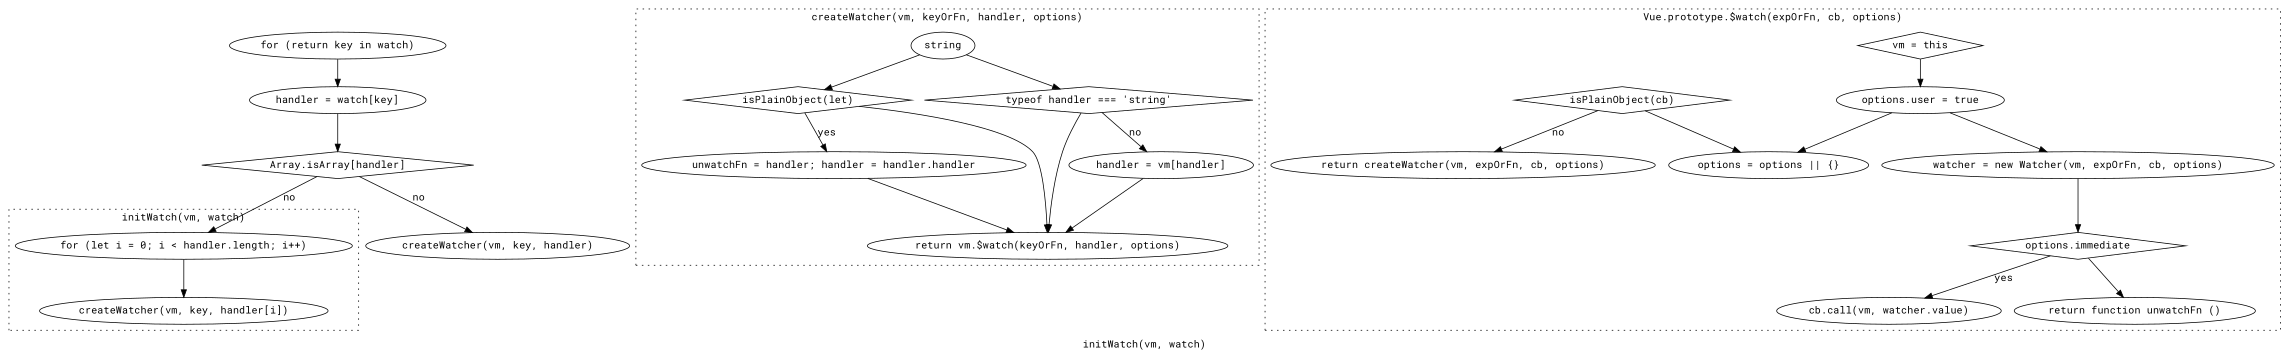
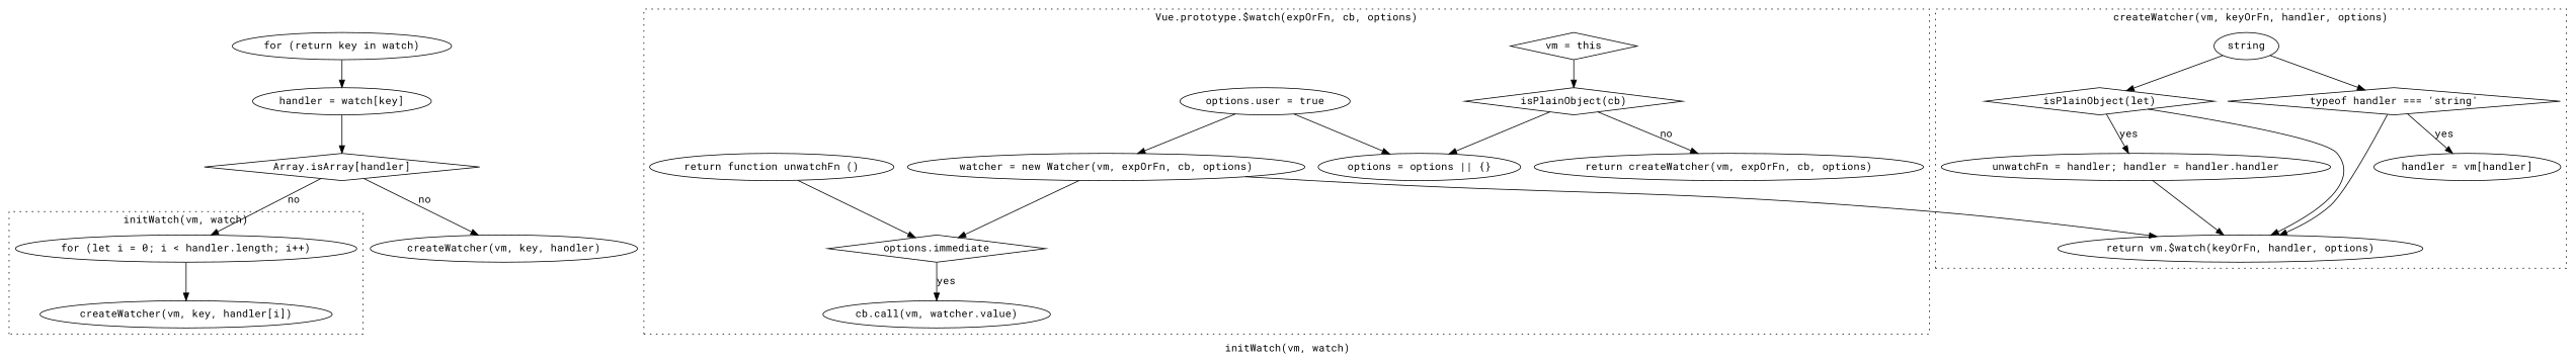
  digraph {
    fontname="Roboto Mono"
    label="initWatch(vm, watch)"
    node [fontname="Roboto Mono"]
    edge [fontname="Roboto Mono"]
    n1 [label="for (let i = 0; i < handler.length; i++)"]
    n2 [label="createWatcher(vm, key, handler[i])"]
    n3 [label="isPlainObject(let)" shape=diamond]
    n4 [label="unwatchFn = handler; handler = handler.handler"]
    n5 [label="return vm.$watch(keyOrFn, handler, options)"]
    n6 [label=string]
    n7 [label="typeof handler === 'string'" shape=diamond]
    n8 [label="handler = vm[handler]"]
    n9 [label="vm = this" shape=diamond]
    n10 [label="isPlainObject(cb)" shape=diamond]
    n11 [label="return createWatcher(vm, expOrFn, cb, options)"]
    n12 [label="options = options || {}"]
    n13 [label="options.user = true"]
    n14 [label="watcher = new Watcher(vm, expOrFn, cb, options)"]
    n15 [label="options.immediate" shape=diamond]
    n16 [label="cb.call(vm, watcher.value)"]
    n17 [label="return function unwatchFn ()"]
    n18 [label="for (return key in watch)"]
    n19 [label="handler = watch[key]"]
    n20 [label="Array.isArray[handler]" shape=diamond]
    n21 [label="createWatcher(vm, key, handler)"]
    subgraph cluster_1 {
      style=dotted
      n1
      n2
    }
    subgraph cluster_2 {
      label="createWatcher(vm, keyOrFn, handler, options)"
      style=dotted
      n3
      n4
      n5
      n6
      n7
      n8
    }
    subgraph cluster_3 {
      label="Vue.prototype.$watch(expOrFn, cb, options)"
      style=dotted
      n9
      n10
      n11
      n12
      n13
      n14
      n15
      n16
      n17
    }
    n1 -> n2
    n3 -> n4 [label=yes]
    n3 -> n5
    n4 -> n5
    n6 -> n3
    n6 -> n7
    n7 -> n5
-   n7 -> n8 [label=no]
-   n8 -> n5
-   n9 -> n13
+   n7 -> n8 [label=yes]
+   n14 -> n5
+   n9 -> n10
    n10 -> n11 [label=no]
    n10 -> n12
    n13 -> n12
    n13 -> n14
    n14 -> n15
    n15 -> n16 [label=yes]
-   n15 -> n17
+   n17 -> n15
    n18 -> n19
    n19 -> n20
    n20 -> n1 [label=no]
    n20 -> n21 [label=no]
  }
